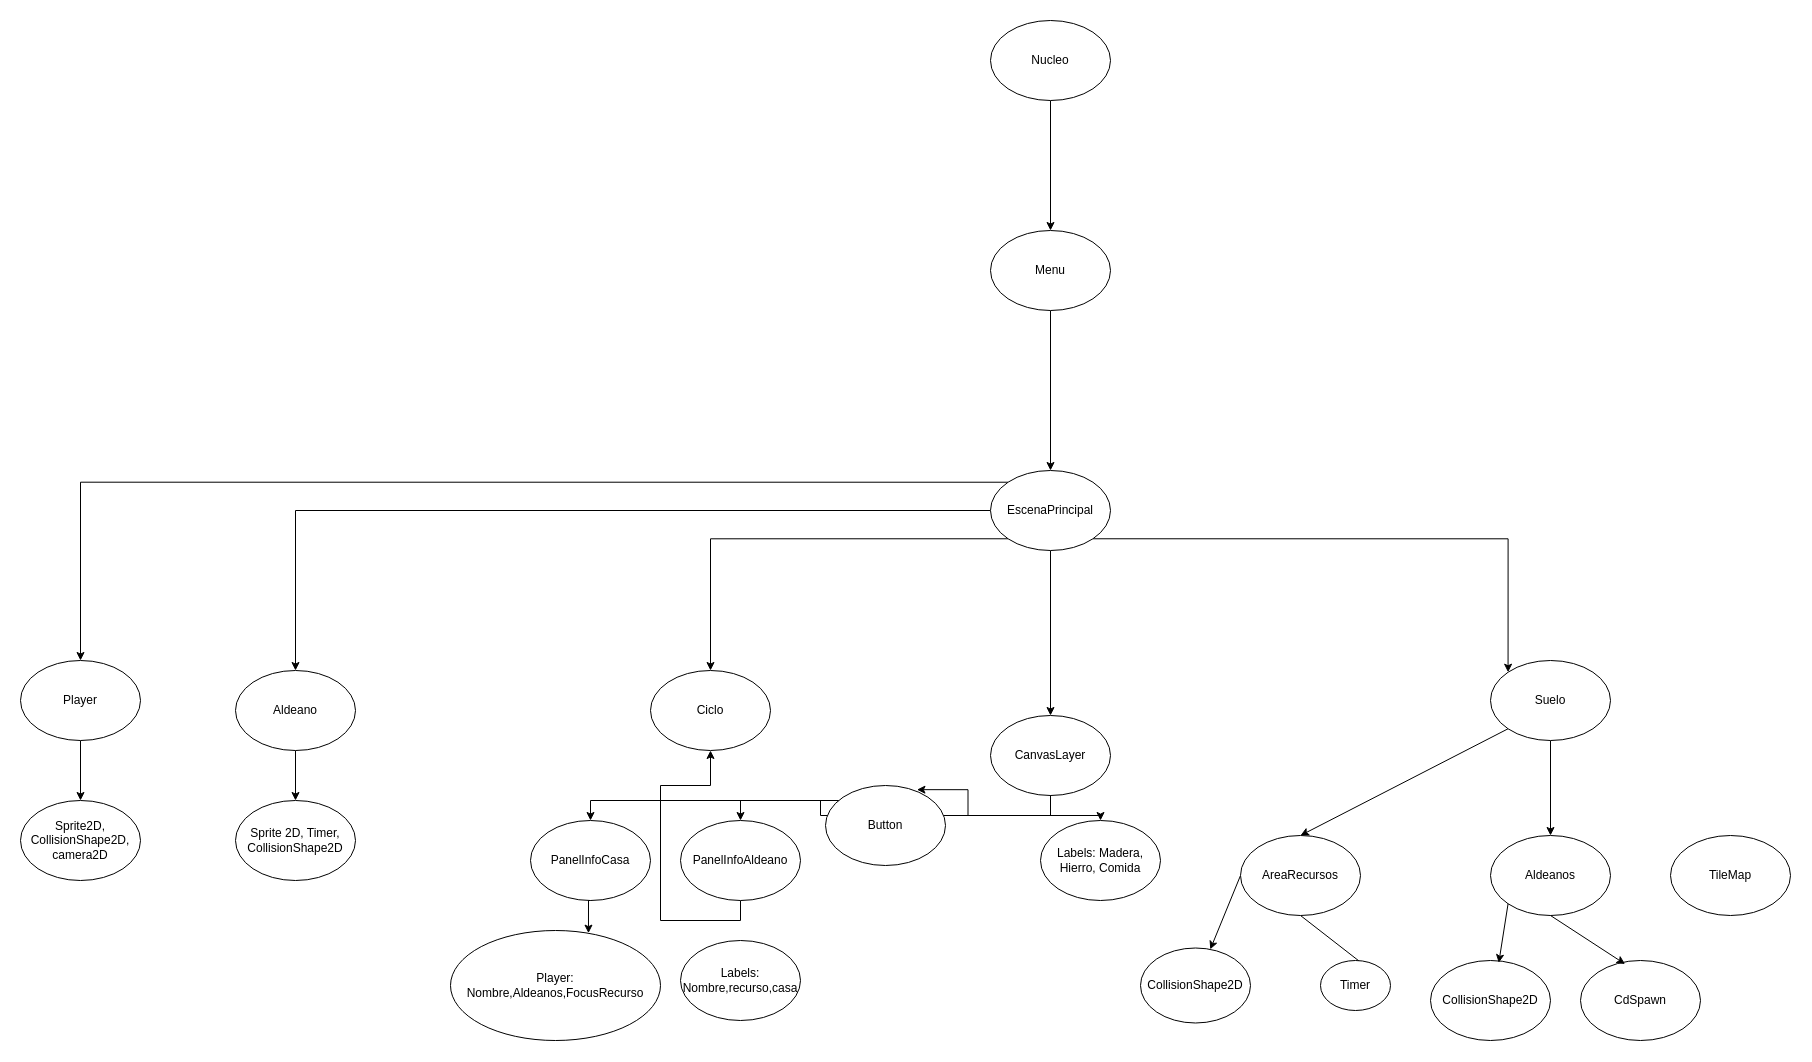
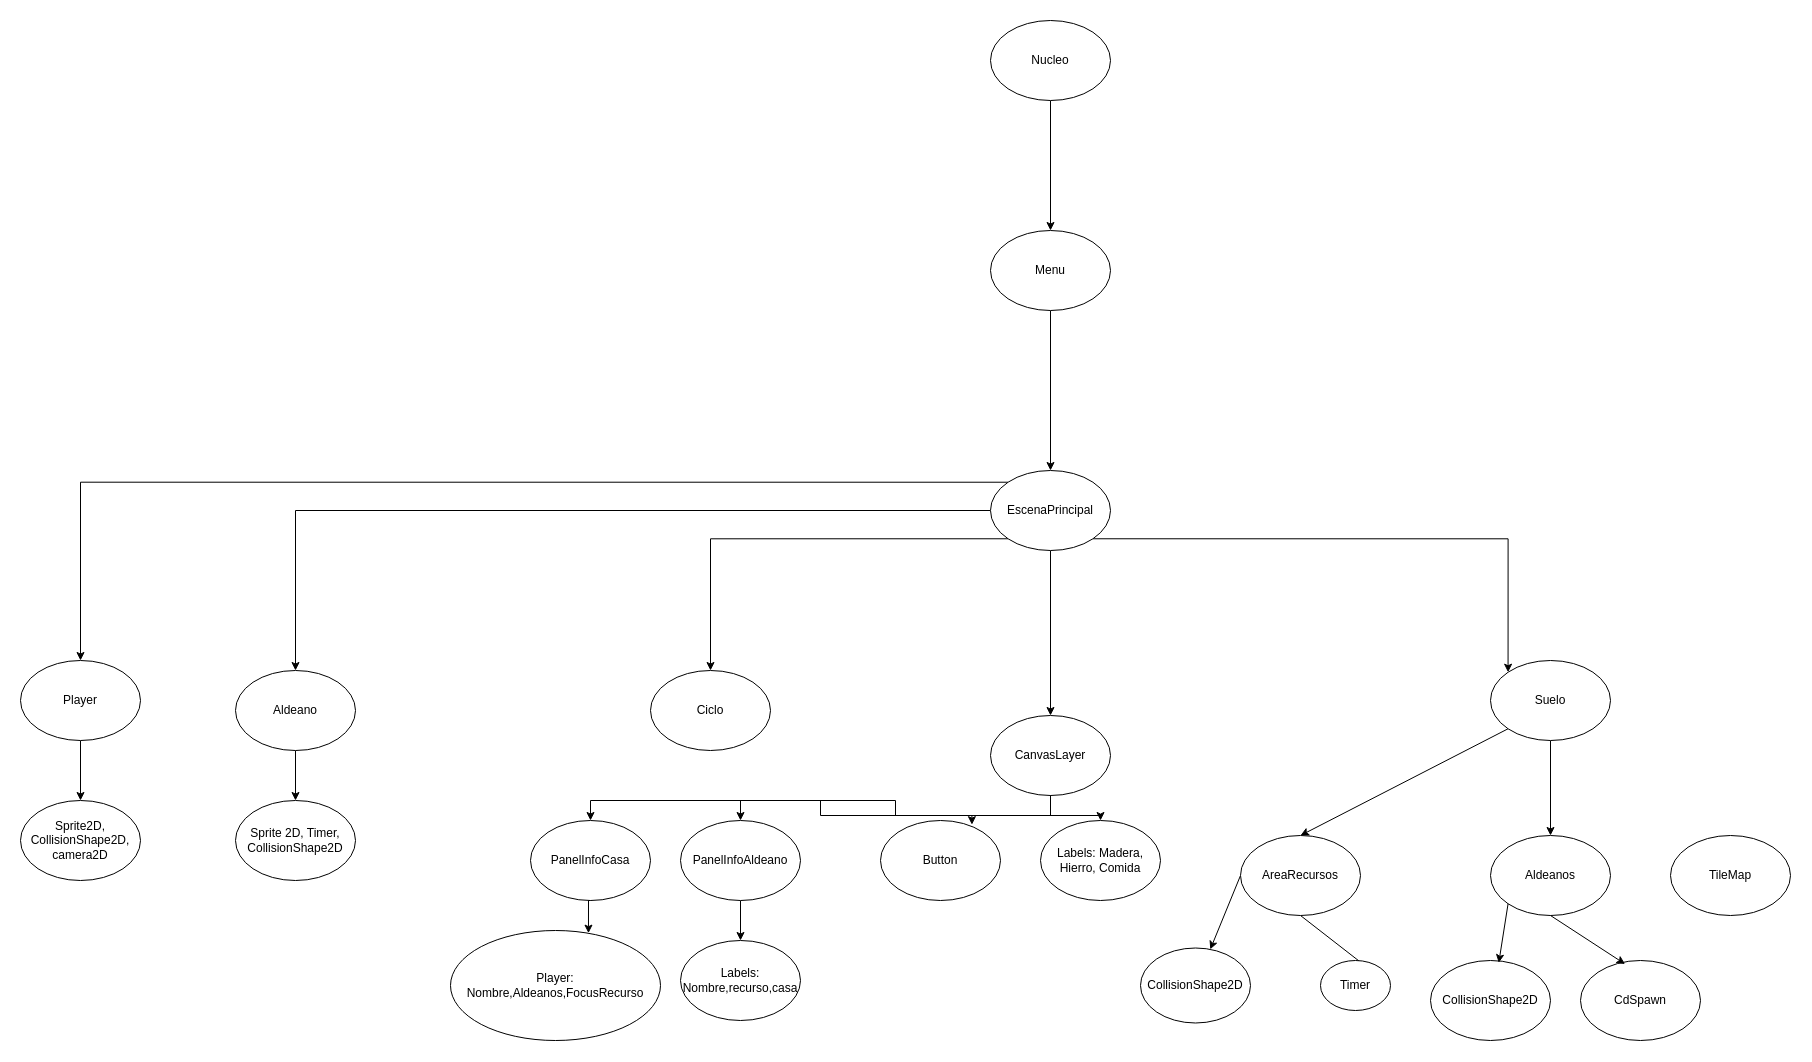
  <mxCell id="0" />
  <mxCell id="1" parent="0" />
  <mxCell id="2" style="edgeStyle=orthogonalEdgeStyle;rounded=0;orthogonalLoop=1;jettySize=auto;html=1;exitX=0.5;exitY=1;exitDx=0;exitDy=0;entryX=0.5;entryY=0;entryDx=0;entryDy=0;" edge="1" parent="1" source="3" target="5"><mxGeometry relative="1" as="geometry" /></mxCell>
  <mxCell id="3" value="Nucleo" style="ellipse;whiteSpace=wrap;html=1;" vertex="1" parent="1"><mxGeometry x="990" y="20" width="120" height="80" as="geometry" /></mxCell>
  <mxCell id="4" style="edgeStyle=orthogonalEdgeStyle;rounded=0;orthogonalLoop=1;jettySize=auto;html=1;exitX=0.5;exitY=1;exitDx=0;exitDy=0;entryX=0.5;entryY=0;entryDx=0;entryDy=0;" edge="1" parent="1" source="5" target="11"><mxGeometry relative="1" as="geometry" /></mxCell>
  <mxCell id="5" value="Menu" style="ellipse;whiteSpace=wrap;html=1;" vertex="1" parent="1"><mxGeometry x="990" y="230" width="120" height="80" as="geometry" /></mxCell>
  <mxCell id="6" style="edgeStyle=orthogonalEdgeStyle;rounded=0;orthogonalLoop=1;jettySize=auto;html=1;exitX=0.5;exitY=1;exitDx=0;exitDy=0;entryX=0.5;entryY=0;entryDx=0;entryDy=0;" edge="1" parent="1" source="11" target="15"><mxGeometry relative="1" as="geometry" /></mxCell>
  <mxCell id="7" style="edgeStyle=orthogonalEdgeStyle;rounded=0;orthogonalLoop=1;jettySize=auto;html=1;exitX=1;exitY=1;exitDx=0;exitDy=0;entryX=0;entryY=0;entryDx=0;entryDy=0;" edge="1" parent="1" source="11" target="18"><mxGeometry relative="1" as="geometry" /></mxCell>
  <mxCell id="8" style="edgeStyle=orthogonalEdgeStyle;rounded=0;orthogonalLoop=1;jettySize=auto;html=1;exitX=0;exitY=1;exitDx=0;exitDy=0;" edge="1" parent="1" source="11" target="19"><mxGeometry relative="1" as="geometry" /></mxCell>
  <mxCell id="9" style="edgeStyle=orthogonalEdgeStyle;rounded=0;orthogonalLoop=1;jettySize=auto;html=1;exitX=0;exitY=0.5;exitDx=0;exitDy=0;entryX=0.5;entryY=0;entryDx=0;entryDy=0;" edge="1" parent="1" source="11" target="21"><mxGeometry relative="1" as="geometry" /></mxCell>
  <mxCell id="10" style="edgeStyle=orthogonalEdgeStyle;rounded=0;orthogonalLoop=1;jettySize=auto;html=1;exitX=0;exitY=0;exitDx=0;exitDy=0;entryX=0.5;entryY=0;entryDx=0;entryDy=0;" edge="1" parent="1" source="11" target="23"><mxGeometry relative="1" as="geometry" /></mxCell>
  <mxCell id="11" value="EscenaPrincipal" style="ellipse;whiteSpace=wrap;html=1;" vertex="1" parent="1"><mxGeometry x="990" y="470" width="120" height="80" as="geometry" /></mxCell>
  <mxCell id="12" style="edgeStyle=orthogonalEdgeStyle;rounded=0;orthogonalLoop=1;jettySize=auto;html=1;exitX=0.5;exitY=1;exitDx=0;exitDy=0;entryX=0.5;entryY=0;entryDx=0;entryDy=0;" edge="1" parent="1" source="15" target="35"><mxGeometry relative="1" as="geometry" /></mxCell>
  <mxCell id="13" style="edgeStyle=orthogonalEdgeStyle;rounded=0;orthogonalLoop=1;jettySize=auto;html=1;exitX=0.5;exitY=1;exitDx=0;exitDy=0;entryX=0.5;entryY=0;entryDx=0;entryDy=0;" edge="1" parent="1" source="15" target="39"><mxGeometry relative="1" as="geometry" /></mxCell>
  <mxCell id="14" style="edgeStyle=orthogonalEdgeStyle;rounded=0;orthogonalLoop=1;jettySize=auto;html=1;exitX=0.5;exitY=1;exitDx=0;exitDy=0;entryX=0.5;entryY=0;entryDx=0;entryDy=0;" edge="1" parent="1" source="15" target="40"><mxGeometry relative="1" as="geometry" /></mxCell>
  <mxCell id="15" value="CanvasLayer" style="ellipse;whiteSpace=wrap;html=1;" vertex="1" parent="1"><mxGeometry x="990" y="715" width="120" height="80" as="geometry" /></mxCell>
  <mxCell id="16" style="edgeStyle=orthogonalEdgeStyle;rounded=0;orthogonalLoop=1;jettySize=auto;html=1;exitX=0.5;exitY=1;exitDx=0;exitDy=0;entryX=0.5;entryY=0;entryDx=0;entryDy=0;" edge="1" parent="1" source="18" target="24"><mxGeometry relative="1" as="geometry" /></mxCell>
  <mxCell id="17" style="rounded=0;orthogonalLoop=1;jettySize=auto;html=1;exitX=0;exitY=1;exitDx=0;exitDy=0;entryX=0.5;entryY=0;entryDx=0;entryDy=0;" edge="1" parent="1" source="18" target="27"><mxGeometry relative="1" as="geometry" /></mxCell>
  <mxCell id="18" value="Suelo" style="ellipse;whiteSpace=wrap;html=1;" vertex="1" parent="1"><mxGeometry x="1490" y="660" width="120" height="80" as="geometry" /></mxCell>
  <mxCell id="19" value="Ciclo" style="ellipse;whiteSpace=wrap;html=1;" vertex="1" parent="1"><mxGeometry x="650" y="670" width="120" height="80" as="geometry" /></mxCell>
  <mxCell id="20" style="edgeStyle=orthogonalEdgeStyle;rounded=0;orthogonalLoop=1;jettySize=auto;html=1;exitX=0.5;exitY=1;exitDx=0;exitDy=0;entryX=0.5;entryY=0;entryDx=0;entryDy=0;" edge="1" parent="1" source="21" target="44"><mxGeometry relative="1" as="geometry" /></mxCell>
  <mxCell id="21" value="Aldeano" style="ellipse;whiteSpace=wrap;html=1;" vertex="1" parent="1"><mxGeometry x="235" y="670" width="120" height="80" as="geometry" /></mxCell>
  <mxCell id="22" style="edgeStyle=orthogonalEdgeStyle;rounded=0;orthogonalLoop=1;jettySize=auto;html=1;exitX=0.5;exitY=1;exitDx=0;exitDy=0;entryX=0.5;entryY=0;entryDx=0;entryDy=0;" edge="1" parent="1" source="23" target="45"><mxGeometry relative="1" as="geometry" /></mxCell>
  <mxCell id="23" value="Player" style="ellipse;whiteSpace=wrap;html=1;" vertex="1" parent="1"><mxGeometry x="20" y="660" width="120" height="80" as="geometry" /></mxCell>
  <mxCell id="24" value="Aldeanos" style="ellipse;whiteSpace=wrap;html=1;" vertex="1" parent="1"><mxGeometry x="1490" y="835" width="120" height="80" as="geometry" /></mxCell>
  <mxCell id="25" style="rounded=0;orthogonalLoop=1;jettySize=auto;html=1;exitX=0.5;exitY=1;exitDx=0;exitDy=0;entryX=1;entryY=0.5;entryDx=0;entryDy=0;" edge="1" parent="1" source="27" target="33"><mxGeometry relative="1" as="geometry" /></mxCell>
  <mxCell id="26" style="rounded=0;orthogonalLoop=1;jettySize=auto;html=1;exitX=0;exitY=0.5;exitDx=0;exitDy=0;" edge="1" parent="1" source="27" target="34"><mxGeometry relative="1" as="geometry" /></mxCell>
  <mxCell id="27" value="AreaRecursos" style="ellipse;whiteSpace=wrap;html=1;" vertex="1" parent="1"><mxGeometry x="1240" y="835" width="120" height="80" as="geometry" /></mxCell>
  <mxCell id="28" value="TileMap" style="ellipse;whiteSpace=wrap;html=1;" vertex="1" parent="1"><mxGeometry x="1670" y="835" width="120" height="80" as="geometry" /></mxCell>
  <mxCell id="29" value="CdSpawn" style="ellipse;whiteSpace=wrap;html=1;" vertex="1" parent="1"><mxGeometry x="1580" y="960" width="120" height="80" as="geometry" /></mxCell>
  <mxCell id="30" value="CollisionShape2D" style="ellipse;whiteSpace=wrap;html=1;" vertex="1" parent="1"><mxGeometry x="1430" y="960" width="120" height="80" as="geometry" /></mxCell>
  <mxCell id="31" style="rounded=0;orthogonalLoop=1;jettySize=auto;html=1;exitX=0.5;exitY=1;exitDx=0;exitDy=0;entryX=0.371;entryY=0.044;entryDx=0;entryDy=0;entryPerimeter=0;" edge="1" parent="1" source="24" target="29"><mxGeometry relative="1" as="geometry" /></mxCell>
  <mxCell id="32" style="rounded=0;orthogonalLoop=1;jettySize=auto;html=1;exitX=0;exitY=1;exitDx=0;exitDy=0;entryX=0.569;entryY=0.028;entryDx=0;entryDy=0;entryPerimeter=0;" edge="1" parent="1" source="24" target="30"><mxGeometry relative="1" as="geometry" /></mxCell>
  <mxCell id="33" value="Timer" style="ellipse;whiteSpace=wrap;html=1;" vertex="1" parent="1"><mxGeometry x="1320" y="960" width="70" height="50" as="geometry" /></mxCell>
  <mxCell id="34" value="CollisionShape2D" style="ellipse;whiteSpace=wrap;html=1;" vertex="1" parent="1"><mxGeometry x="1140" y="947.5" width="110" height="75" as="geometry" /></mxCell>
  <mxCell id="35" value="Labels: Madera, Hierro, Comida" style="ellipse;whiteSpace=wrap;html=1;" vertex="1" parent="1"><mxGeometry x="1040" y="820" width="120" height="80" as="geometry" /></mxCell>
- <mxCell id="36" value="Button" style="ellipse;whiteSpace=wrap;html=1;" vertex="1" parent="1"><mxGeometry x="825" y="785" width="120" height="80" as="geometry" /></mxCell>
+ <mxCell id="36" value="Button" style="ellipse;whiteSpace=wrap;html=1;" vertex="1" parent="1"><mxGeometry x="880" y="820" width="120" height="80" as="geometry" /></mxCell>
  <mxCell id="37" style="edgeStyle=orthogonalEdgeStyle;rounded=0;orthogonalLoop=1;jettySize=auto;html=1;exitX=0.5;exitY=1;exitDx=0;exitDy=0;entryX=0.762;entryY=0.052;entryDx=0;entryDy=0;entryPerimeter=0;" edge="1" parent="1" source="15" target="36"><mxGeometry relative="1" as="geometry" /></mxCell>
- <mxCell id="38" style="edgeStyle=orthogonalEdgeStyle;rounded=0;orthogonalLoop=1;jettySize=auto;html=1;exitX=0.5;exitY=1;exitDx=0;exitDy=0;" edge="1" parent="1" source="39" target="19"><mxGeometry relative="1" as="geometry" /></mxCell>
+ <mxCell id="38" style="edgeStyle=orthogonalEdgeStyle;rounded=0;orthogonalLoop=1;jettySize=auto;html=1;exitX=0.5;exitY=1;exitDx=0;exitDy=0;entryX=0.5;entryY=0;entryDx=0;entryDy=0;" edge="1" parent="1" source="39" target="41"><mxGeometry relative="1" as="geometry" /></mxCell>
  <mxCell id="39" value="PanelInfoAldeano" style="ellipse;whiteSpace=wrap;html=1;" vertex="1" parent="1"><mxGeometry x="680" y="820" width="120" height="80" as="geometry" /></mxCell>
  <mxCell id="40" value="PanelInfoCasa" style="ellipse;whiteSpace=wrap;html=1;" vertex="1" parent="1"><mxGeometry x="530" y="820" width="120" height="80" as="geometry" /></mxCell>
  <mxCell id="41" value="Labels: Nombre,recurso,casa" style="ellipse;whiteSpace=wrap;html=1;" vertex="1" parent="1"><mxGeometry x="680" y="940" width="120" height="80" as="geometry" /></mxCell>
  <mxCell id="42" value="Player: Nombre,Aldeanos,FocusRecurso" style="ellipse;whiteSpace=wrap;html=1;" vertex="1" parent="1"><mxGeometry x="450" y="930" width="210" height="110" as="geometry" /></mxCell>
  <mxCell id="43" style="edgeStyle=orthogonalEdgeStyle;rounded=0;orthogonalLoop=1;jettySize=auto;html=1;exitX=0.5;exitY=1;exitDx=0;exitDy=0;entryX=0.657;entryY=0.024;entryDx=0;entryDy=0;entryPerimeter=0;" edge="1" parent="1" source="40" target="42"><mxGeometry relative="1" as="geometry" /></mxCell>
  <mxCell id="44" value="Sprite 2D, Timer, CollisionShape2D" style="ellipse;whiteSpace=wrap;html=1;" vertex="1" parent="1"><mxGeometry x="235" y="800" width="120" height="80" as="geometry" /></mxCell>
  <mxCell id="45" value="Sprite2D, CollisionShape2D, camera2D" style="ellipse;whiteSpace=wrap;html=1;" vertex="1" parent="1"><mxGeometry x="20" y="800" width="120" height="80" as="geometry" /></mxCell>
